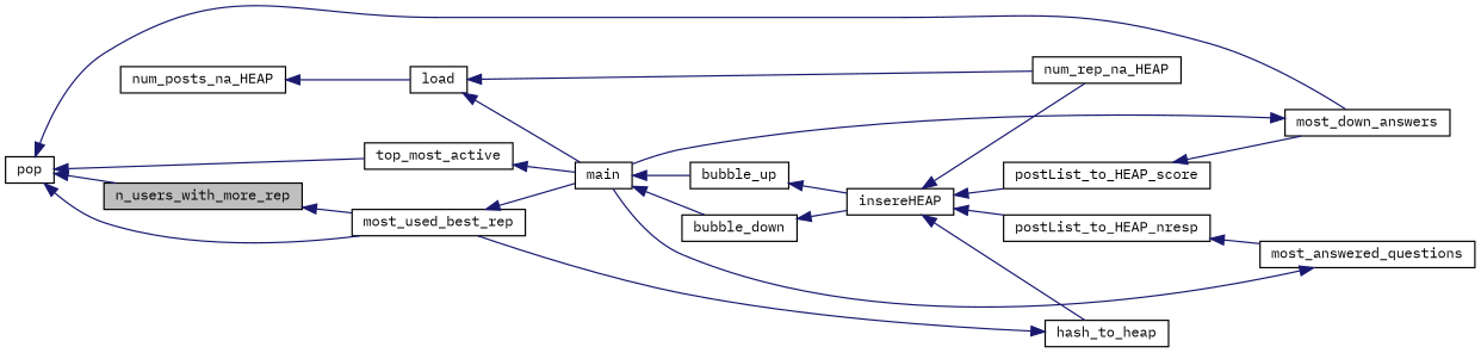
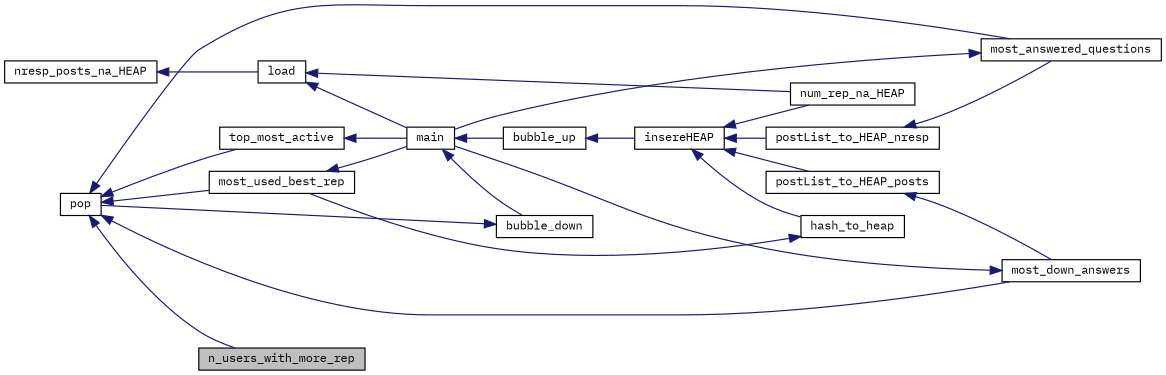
  digraph {
    fontname="IBM Plex Mono"
    rankdir=LR
    node [color=black fillcolor=white fontname="IBM Plex Mono" fontsize=10 shape=record style=filled]
    edge [color=midnightblue dir=back fontname="IBM Plex Mono" fontsize=10 labelfontname=FreeSans labelfontsize=10 style=solid]
    n1 [fillcolor=grey75 fontcolor=black height=0.2 label=n_users_with_more_rep width=0.4]
    n2 [height=0.2 label=most_used_best_rep width=0.4]
    n3 [height=0.2 label=main width=0.4]
    n4 [height=0.2 label=bubble_up width=0.4]
    n5 [height=0.2 label=bubble_down width=0.4]
    n6 [height=0.2 label=insereHEAP width=0.4]
    n7 [height=0.2 label=pop width=0.4]
    n8 [height=0.2 label=num_rep_na_HEAP width=0.4]
-   n9 [height=0.2 label=postList_to_HEAP_score width=0.4]
+   n9 [height=0.2 label=postList_to_HEAP_posts width=0.4]
    n10 [height=0.2 label=postList_to_HEAP_nresp width=0.4]
    n11 [height=0.2 label=hash_to_heap width=0.4]
-   n12 [height=0.2 label=num_posts_na_HEAP width=0.4]
+   n12 [height=0.2 label=nresp_posts_na_HEAP width=0.4]
    n13 [height=0.2 label=load width=0.4]
    n14 [height=0.2 label=most_down_answers width=0.4]
    n15 [height=0.2 label=most_answered_questions width=0.4]
    n16 [height=0.2 label=top_most_active width=0.4]
-   n1 -> n2
    n2 -> n3
    n3 -> n4
    n3 -> n5
    n4 -> n6
-   n5 -> n6
+   n5 -> n7
    n6 -> n8
    n6 -> n9
    n6 -> n10
    n6 -> n11
    n7 -> n1
    n7 -> n2
    n7 -> n14
+   n7 -> n15
    n7 -> n16
    n9 -> n14
    n10 -> n15
    n11 -> n2
    n12 -> n13
    n13 -> n3
    n13 -> n8
    n14 -> n3
    n15 -> n3
    n16 -> n3
  }
